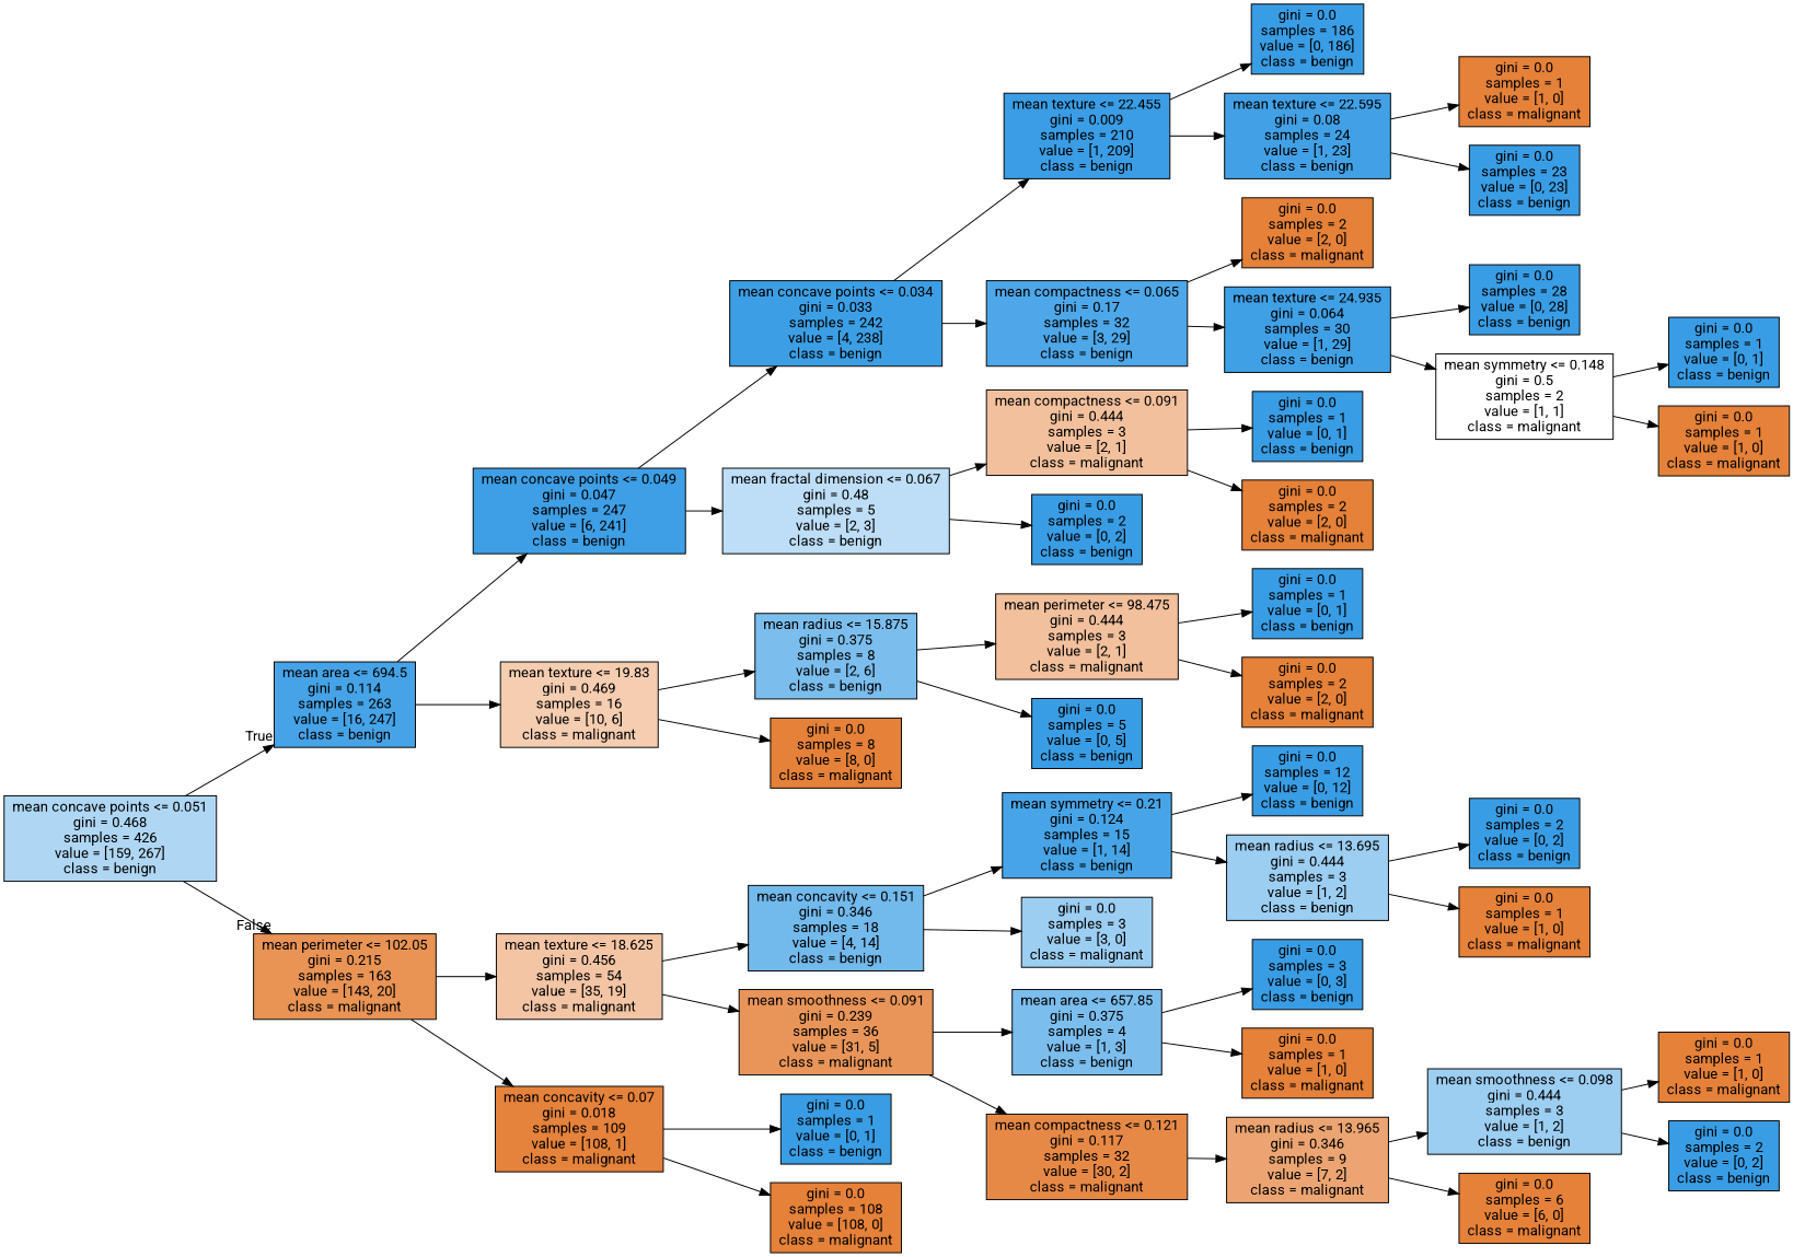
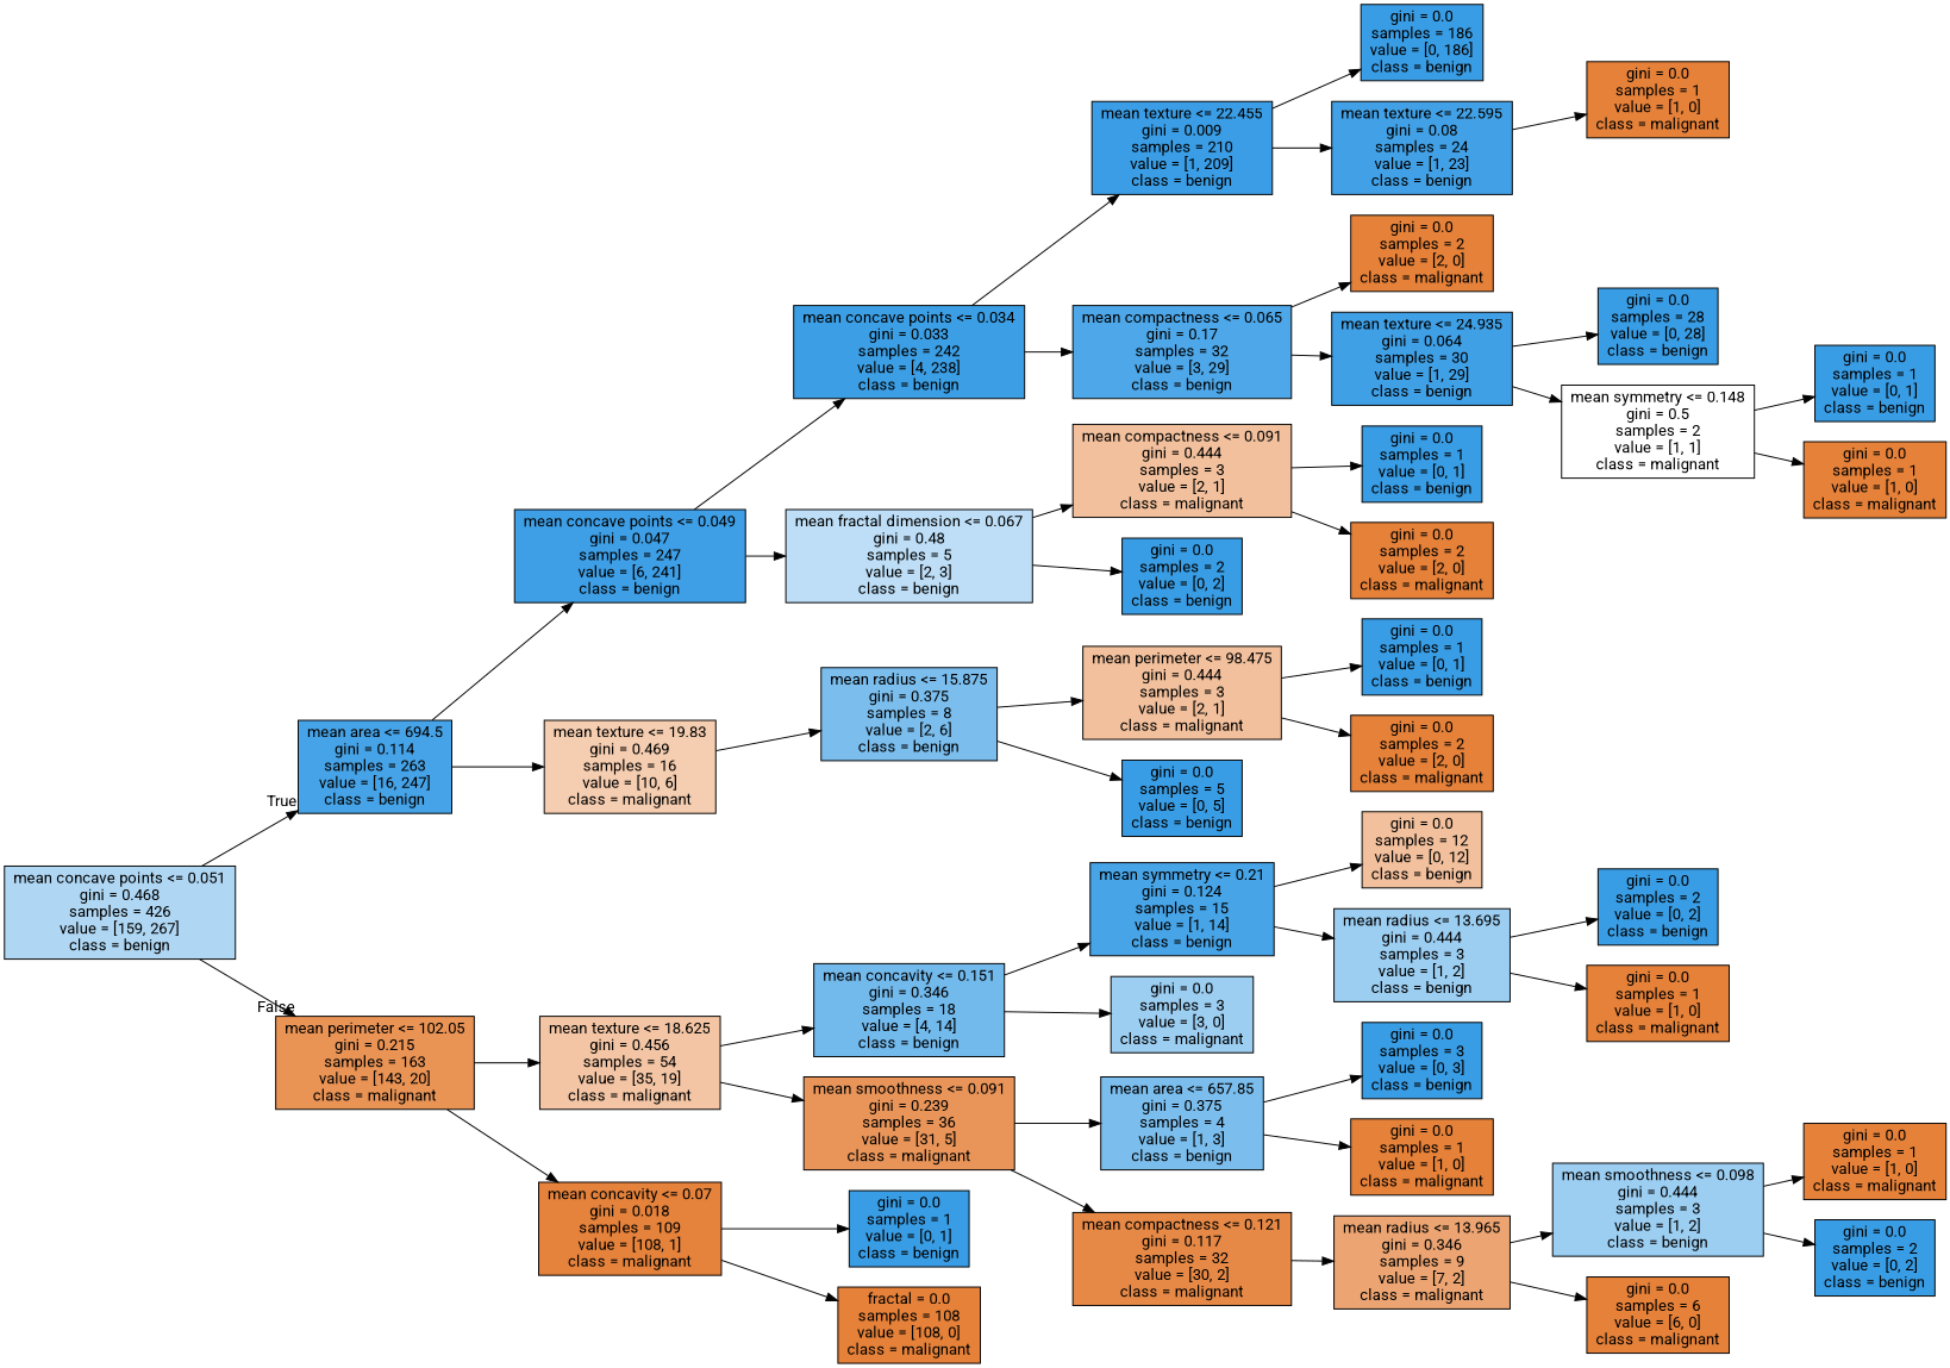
  digraph {
    fontname=Roboto
    rankdir=LR
    node [color=black fillcolor="#399de5" fontname=Roboto shape=box style=filled]
    edge [fontname=Roboto]
    n1 [fillcolor="#afd7f4" label="mean concave points <= 0.051\ngini = 0.468\nsamples = 426\nvalue = [159, 267]\nclass = benign"]
    n2 [fillcolor="#46a3e7" label="mean area <= 694.5\ngini = 0.114\nsamples = 263\nvalue = [16, 247]\nclass = benign"]
    n3 [fillcolor="#e99355" label="mean perimeter <= 102.05\ngini = 0.215\nsamples = 163\nvalue = [143, 20]\nclass = malignant"]
    n4 [fillcolor="#3e9fe6" label="mean concave points <= 0.049\ngini = 0.047\nsamples = 247\nvalue = [6, 241]\nclass = benign"]
    n5 [fillcolor="#f5cdb0" label="mean texture <= 19.83\ngini = 0.469\nsamples = 16\nvalue = [10, 6]\nclass = malignant"]
    n6 [fillcolor="#f3c5a4" label="mean texture <= 18.625\ngini = 0.456\nsamples = 54\nvalue = [35, 19]\nclass = malignant"]
    n7 [fillcolor="#e5823b" label="mean concavity <= 0.07\ngini = 0.018\nsamples = 109\nvalue = [108, 1]\nclass = malignant"]
    n8 [fillcolor="#3c9fe5" label="mean concave points <= 0.034\ngini = 0.033\nsamples = 242\nvalue = [4, 238]\nclass = benign"]
    n9 [fillcolor="#bddef6" label="mean fractal dimension <= 0.067\ngini = 0.48\nsamples = 5\nvalue = [2, 3]\nclass = benign"]
    n10 [fillcolor="#7bbeee" label="mean radius <= 15.875\ngini = 0.375\nsamples = 8\nvalue = [2, 6]\nclass = benign"]
-   n11 [fillcolor="#e58139" label="gini = 0.0\nsamples = 8\nvalue = [8, 0]\nclass = malignant"]
    n12 [fillcolor="#3a9de5" label="mean texture <= 22.455\ngini = 0.009\nsamples = 210\nvalue = [1, 209]\nclass = benign"]
    n13 [fillcolor="#4da7e8" label="mean compactness <= 0.065\ngini = 0.17\nsamples = 32\nvalue = [3, 29]\nclass = benign"]
    n14 [fillcolor="#f2c09c" label="mean compactness <= 0.091\ngini = 0.444\nsamples = 3\nvalue = [2, 1]\nclass = malignant"]
    n15 [label="gini = 0.0\nsamples = 2\nvalue = [0, 2]\nclass = benign"]
    n16 [label="gini = 0.0\nsamples = 186\nvalue = [0, 186]\nclass = benign"]
    n17 [fillcolor="#42a1e6" label="mean texture <= 22.595\ngini = 0.08\nsamples = 24\nvalue = [1, 23]\nclass = benign"]
    n18 [fillcolor="#e58139" label="gini = 0.0\nsamples = 2\nvalue = [2, 0]\nclass = malignant"]
    n19 [fillcolor="#40a0e6" label="mean texture <= 24.935\ngini = 0.064\nsamples = 30\nvalue = [1, 29]\nclass = benign"]
    n20 [fillcolor="#e58139" label="gini = 0.0\nsamples = 1\nvalue = [1, 0]\nclass = malignant"]
-   n21 [label="gini = 0.0\nsamples = 23\nvalue = [0, 23]\nclass = benign"]
    n22 [label="gini = 0.0\nsamples = 28\nvalue = [0, 28]\nclass = benign"]
    n23 [fillcolor="#ffffff" label="mean symmetry <= 0.148\ngini = 0.5\nsamples = 2\nvalue = [1, 1]\nclass = malignant"]
    n24 [label="gini = 0.0\nsamples = 1\nvalue = [0, 1]\nclass = benign"]
    n25 [fillcolor="#e58139" label="gini = 0.0\nsamples = 1\nvalue = [1, 0]\nclass = malignant"]
    n26 [label="gini = 0.0\nsamples = 1\nvalue = [0, 1]\nclass = benign"]
    n27 [fillcolor="#e58139" label="gini = 0.0\nsamples = 2\nvalue = [2, 0]\nclass = malignant"]
    n28 [fillcolor="#f2c09c" label="mean perimeter <= 98.475\ngini = 0.444\nsamples = 3\nvalue = [2, 1]\nclass = malignant"]
    n29 [label="gini = 0.0\nsamples = 5\nvalue = [0, 5]\nclass = benign"]
    n30 [label="gini = 0.0\nsamples = 1\nvalue = [0, 1]\nclass = benign"]
    n31 [fillcolor="#e58139" label="gini = 0.0\nsamples = 2\nvalue = [2, 0]\nclass = malignant"]
    n32 [fillcolor="#72b9ec" label="mean concavity <= 0.151\ngini = 0.346\nsamples = 18\nvalue = [4, 14]\nclass = benign"]
    n33 [fillcolor="#e99559" label="mean smoothness <= 0.091\ngini = 0.239\nsamples = 36\nvalue = [31, 5]\nclass = malignant"]
    n34 [label="gini = 0.0\nsamples = 1\nvalue = [0, 1]\nclass = benign"]
-   n35 [fillcolor="#e58139" label="gini = 0.0\nsamples = 108\nvalue = [108, 0]\nclass = malignant"]
+   n35 [fillcolor="#e58139" label="fractal = 0.0\nsamples = 108\nvalue = [108, 0]\nclass = malignant"]
    n36 [fillcolor="#47a4e7" label="mean symmetry <= 0.21\ngini = 0.124\nsamples = 15\nvalue = [1, 14]\nclass = benign"]
    n37 [fillcolor="#9ccef2" label="gini = 0.0\nsamples = 3\nvalue = [3, 0]\nclass = malignant"]
    n38 [fillcolor="#7bbeee" label="mean area <= 657.85\ngini = 0.375\nsamples = 4\nvalue = [1, 3]\nclass = benign"]
    n39 [fillcolor="#e78946" label="mean compactness <= 0.121\ngini = 0.117\nsamples = 32\nvalue = [30, 2]\nclass = malignant"]
-   n40 [label="gini = 0.0\nsamples = 12\nvalue = [0, 12]\nclass = benign"]
+   n40 [fillcolor="#f2c09c" label="gini = 0.0\nsamples = 12\nvalue = [0, 12]\nclass = benign"]
    n41 [fillcolor="#9ccef2" label="mean radius <= 13.695\ngini = 0.444\nsamples = 3\nvalue = [1, 2]\nclass = benign"]
    n42 [label="gini = 0.0\nsamples = 2\nvalue = [0, 2]\nclass = benign"]
    n43 [fillcolor="#e58139" label="gini = 0.0\nsamples = 1\nvalue = [1, 0]\nclass = malignant"]
    n44 [label="gini = 0.0\nsamples = 3\nvalue = [0, 3]\nclass = benign"]
    n45 [fillcolor="#e58139" label="gini = 0.0\nsamples = 1\nvalue = [1, 0]\nclass = malignant"]
    n46 [fillcolor="#eca572" label="mean radius <= 13.965\ngini = 0.346\nsamples = 9\nvalue = [7, 2]\nclass = malignant"]
    n47 [fillcolor="#9ccef2" label="mean smoothness <= 0.098\ngini = 0.444\nsamples = 3\nvalue = [1, 2]\nclass = benign"]
    n48 [fillcolor="#e58139" label="gini = 0.0\nsamples = 6\nvalue = [6, 0]\nclass = malignant"]
    n49 [fillcolor="#e58139" label="gini = 0.0\nsamples = 1\nvalue = [1, 0]\nclass = malignant"]
    n50 [label="gini = 0.0\nsamples = 2\nvalue = [0, 2]\nclass = benign"]
    n1 -> n2 [headlabel=True labelangle=45 labeldistance=2.5]
    n1 -> n3 [headlabel=False labelangle=-45 labeldistance=2.5]
    n2 -> n4
    n2 -> n5
    n3 -> n6
    n3 -> n7
    n4 -> n8
    n4 -> n9
    n5 -> n10
-   n5 -> n11
    n6 -> n32
    n6 -> n33
    n7 -> n34
    n7 -> n35
    n8 -> n12
    n8 -> n13
    n9 -> n14
    n9 -> n15
    n10 -> n28
    n10 -> n29
    n12 -> n16
    n12 -> n17
    n13 -> n18
    n13 -> n19
    n14 -> n26
    n14 -> n27
    n17 -> n20
-   n17 -> n21
    n19 -> n22
    n19 -> n23
    n23 -> n24
    n23 -> n25
    n28 -> n30
    n28 -> n31
    n32 -> n36
    n32 -> n37
    n33 -> n38
    n33 -> n39
    n36 -> n40
    n36 -> n41
    n38 -> n44
    n38 -> n45
    n39 -> n46
    n41 -> n42
    n41 -> n43
    n46 -> n47
    n46 -> n48
    n47 -> n49
    n47 -> n50
  }
